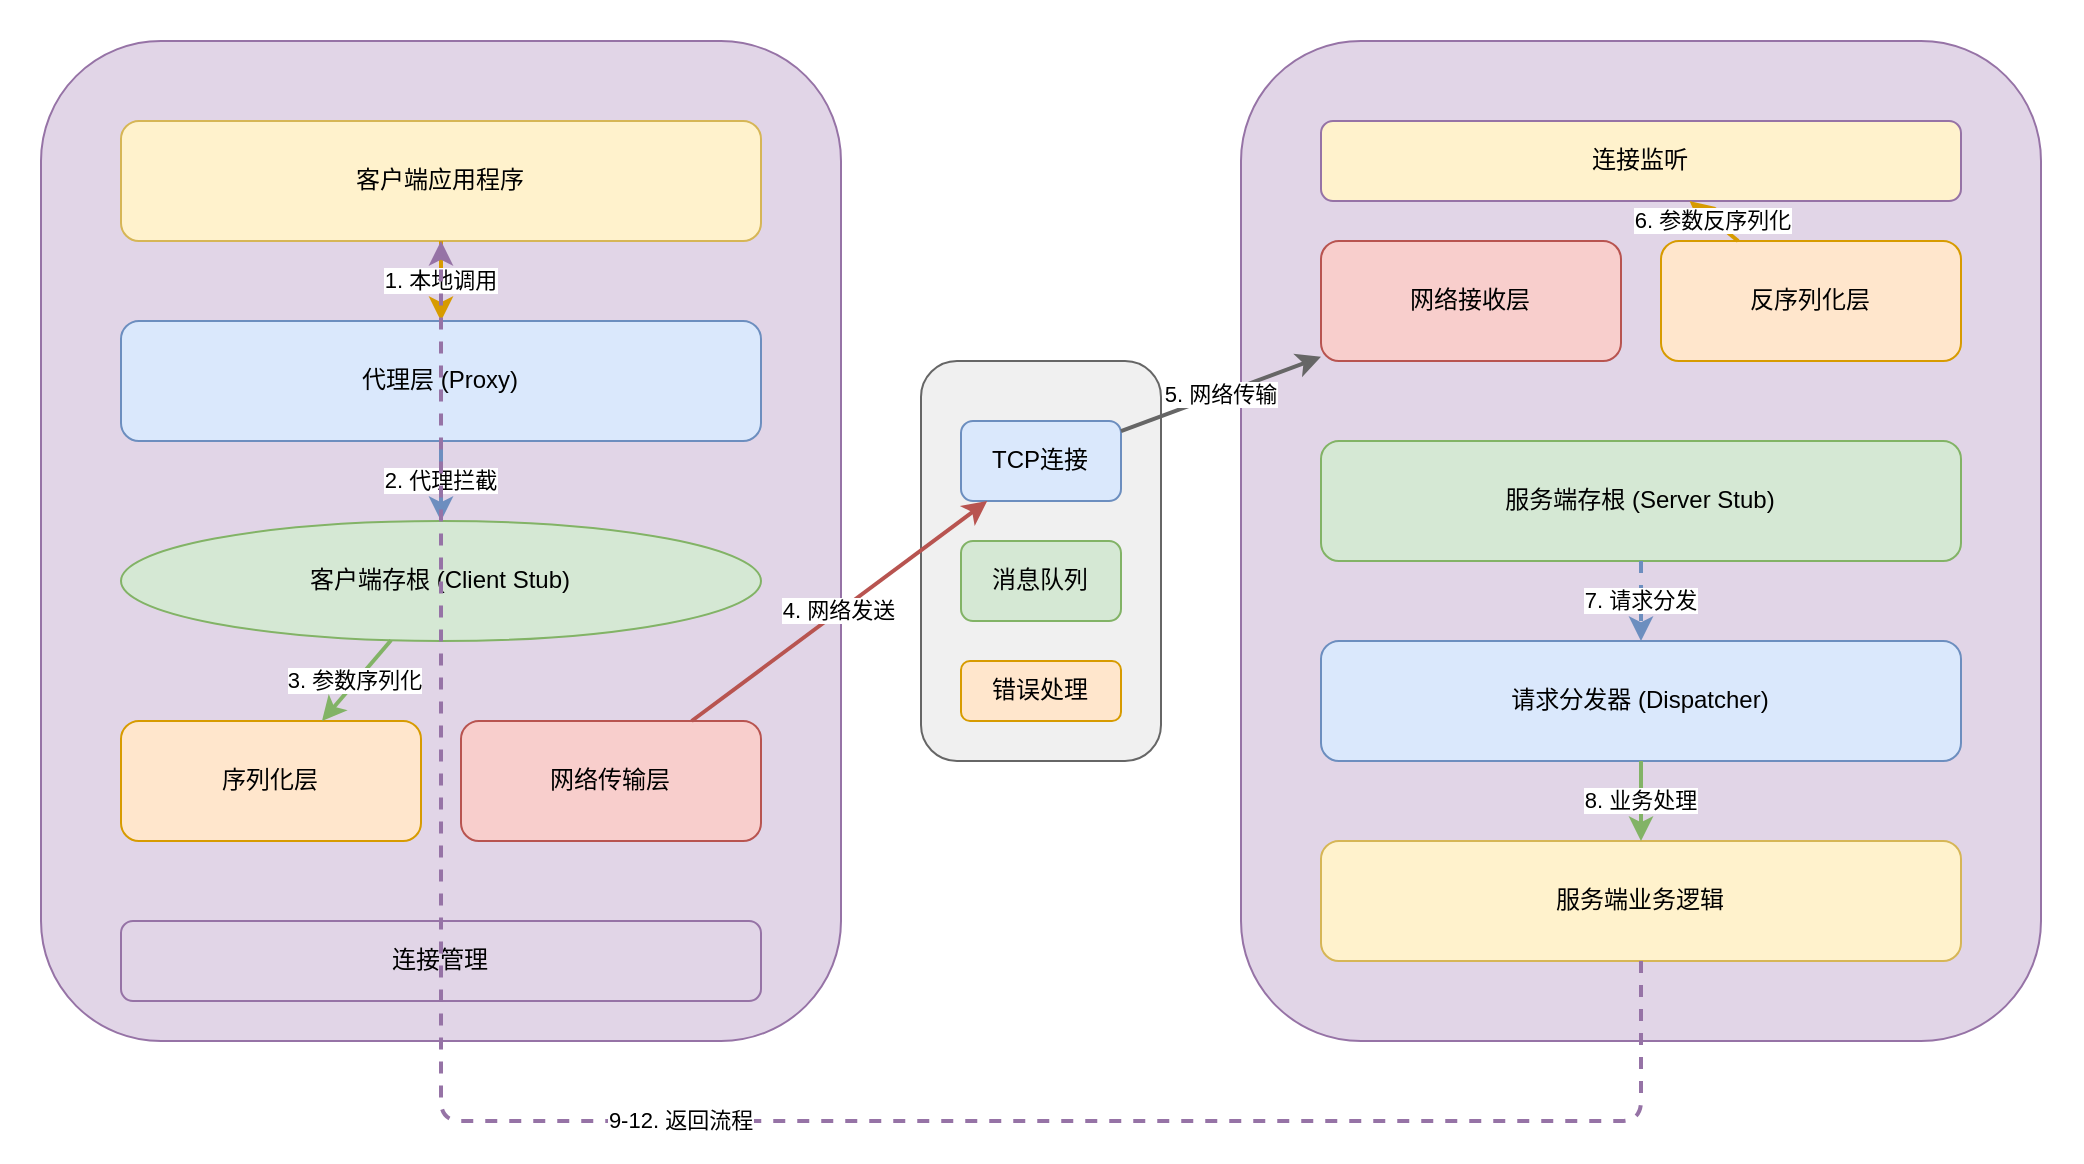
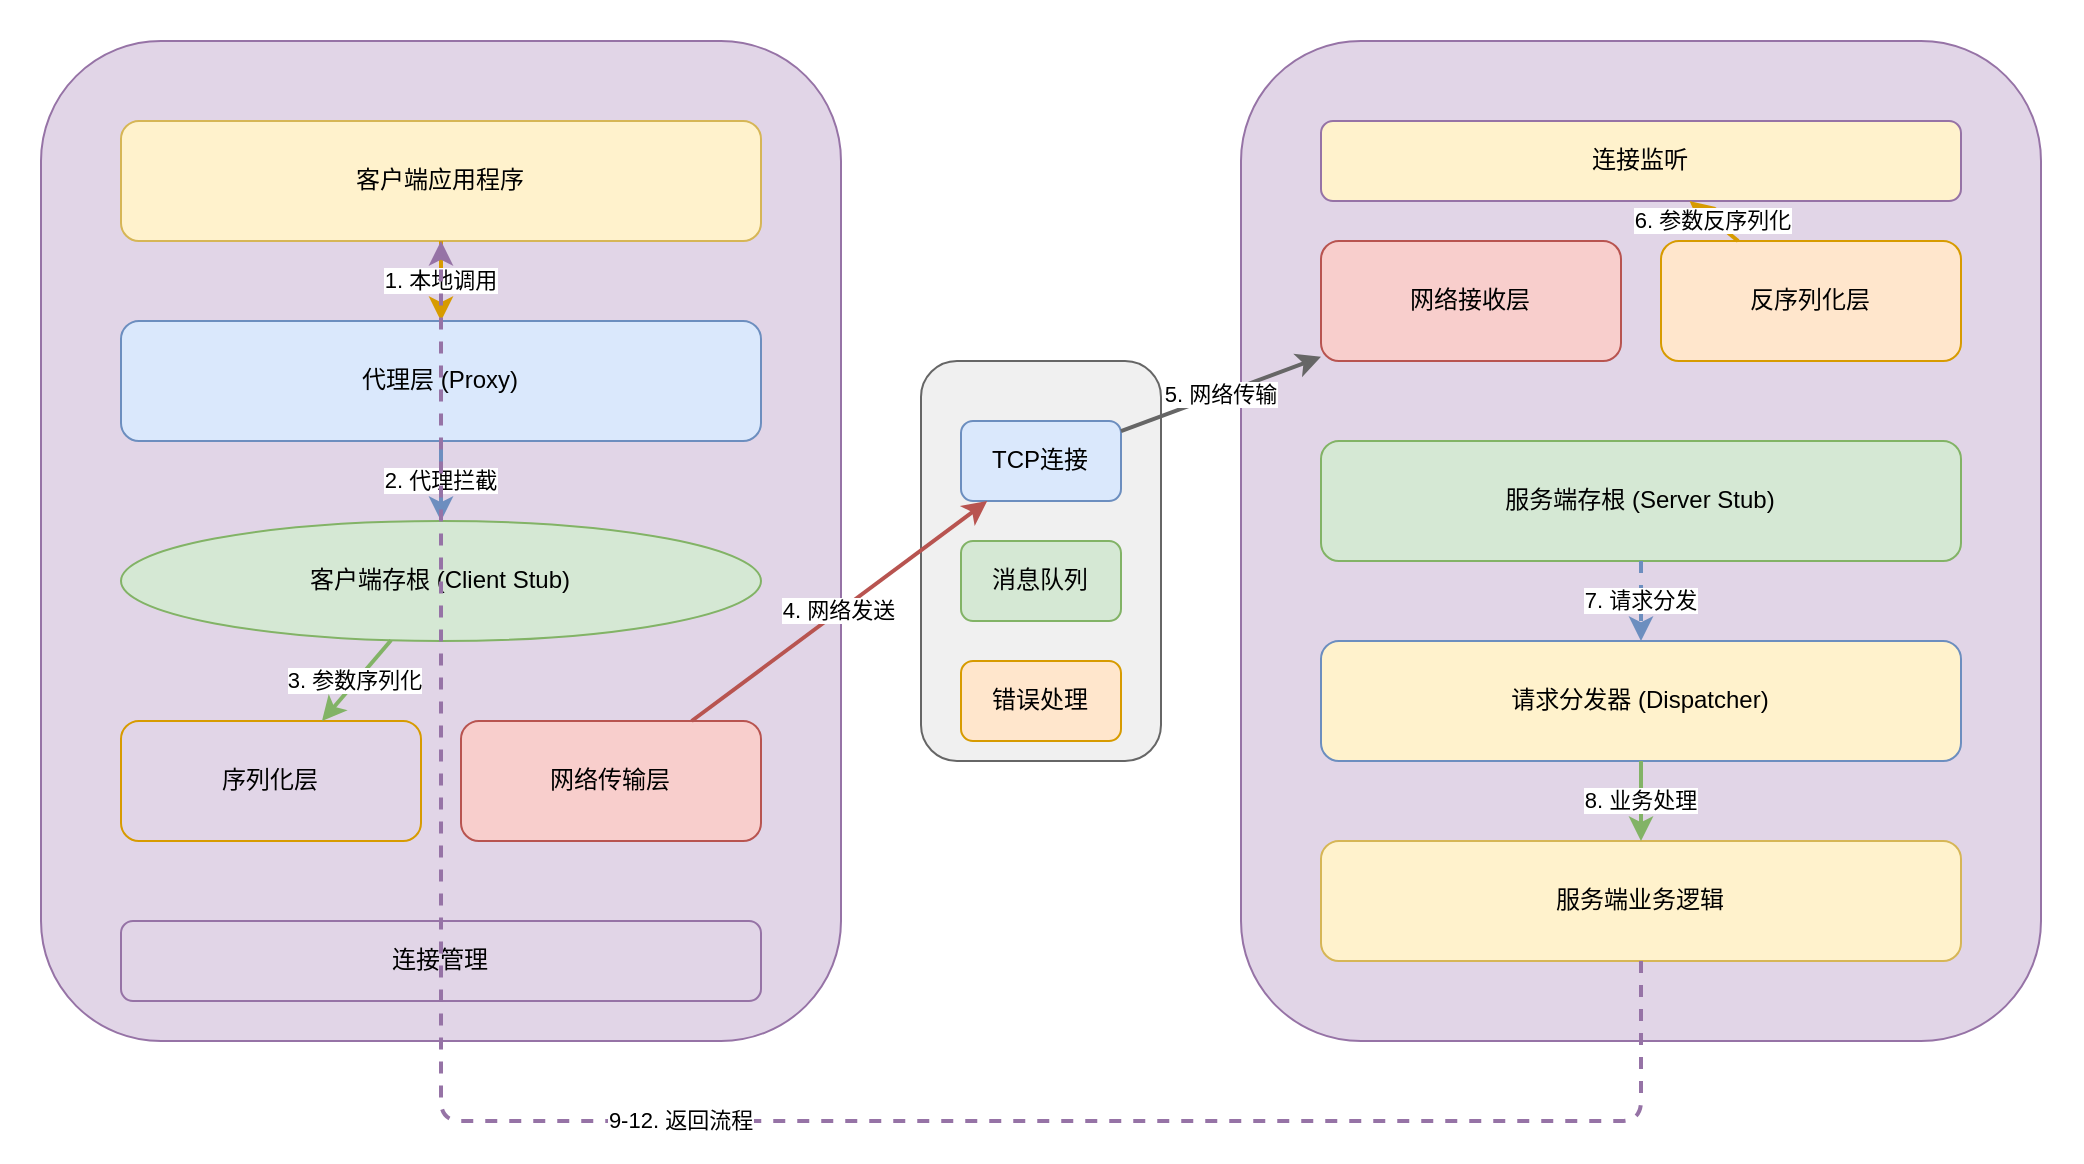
  <mxCell id="0" />
  <mxCell id="1" parent="0" />
  <mxCell id="2" value="客户端侧" style="rounded=1;whiteSpace=wrap;html=1;fillColor=#e1d5e7;strokeColor=#9673a6;fontSize=14;fontStyle=1;" vertex="1" parent="1"><mxGeometry x="20" y="20" width="400" height="500" as="geometry" /></mxCell>
  <mxCell id="3" value="客户端应用程序" style="rounded=1;whiteSpace=wrap;html=1;fillColor=#fff2cc;strokeColor=#d6b656;" vertex="1" parent="1"><mxGeometry x="60" y="60" width="320" height="60" as="geometry" /></mxCell>
  <mxCell id="4" value="代理层 (Proxy)" style="rounded=1;whiteSpace=wrap;html=1;fillColor=#dae8fc;strokeColor=#6c8ebf;" vertex="1" parent="1"><mxGeometry x="60" y="160" width="320" height="60" as="geometry" /></mxCell>
  <mxCell id="5" value="客户端存根 (Client Stub)" style="ellipse;whiteSpace=wrap;html=1;fillColor=#d5e8d4;strokeColor=#82b366;" vertex="1" parent="1"><mxGeometry x="60" y="260" width="320" height="60" as="geometry" /></mxCell>
- <mxCell id="6" value="序列化层" style="rounded=1;whiteSpace=wrap;html=1;fillColor=#ffe6cc;strokeColor=#d79b00;" vertex="1" parent="1"><mxGeometry x="60" y="360" width="150" height="60" as="geometry" /></mxCell>
+ <mxCell id="6" value="序列化层" style="rounded=1;whiteSpace=wrap;html=1;fillColor=#e1d5e7;strokeColor=#d79b00;" vertex="1" parent="1"><mxGeometry x="60" y="360" width="150" height="60" as="geometry" /></mxCell>
  <mxCell id="7" value="网络传输层" style="rounded=1;whiteSpace=wrap;html=1;fillColor=#f8cecc;strokeColor=#b85450;" vertex="1" parent="1"><mxGeometry x="230" y="360" width="150" height="60" as="geometry" /></mxCell>
  <mxCell id="8" value="连接管理" style="rounded=1;whiteSpace=wrap;html=1;fillColor=#e1d5e7;strokeColor=#9673a6;" vertex="1" parent="1"><mxGeometry x="60" y="460" width="320" height="40" as="geometry" /></mxCell>
  <mxCell id="9" value="网络传输" style="rounded=1;whiteSpace=wrap;html=1;fillColor=#f0f0f0;strokeColor=#666666;fontSize=14;fontStyle=1;" vertex="1" parent="1"><mxGeometry x="460" y="180" width="120" height="200" as="geometry" /></mxCell>
  <mxCell id="10" value="TCP连接" style="rounded=1;whiteSpace=wrap;html=1;fillColor=#dae8fc;strokeColor=#6c8ebf;" vertex="1" parent="1"><mxGeometry x="480" y="210" width="80" height="40" as="geometry" /></mxCell>
  <mxCell id="11" value="消息队列" style="rounded=1;whiteSpace=wrap;html=1;fillColor=#d5e8d4;strokeColor=#82b366;" vertex="1" parent="1"><mxGeometry x="480" y="270" width="80" height="40" as="geometry" /></mxCell>
- <mxCell id="12" value="错误处理" style="rounded=1;whiteSpace=wrap;html=1;fillColor=#ffe6cc;strokeColor=#d79b00;" vertex="1" parent="1"><mxGeometry x="480" y="330" width="80" height="30" as="geometry" /></mxCell>
+ <mxCell id="12" value="错误处理" style="rounded=1;whiteSpace=wrap;html=1;fillColor=#ffe6cc;strokeColor=#d79b00;" vertex="1" parent="1"><mxGeometry x="480" y="330" width="80" height="40" as="geometry" /></mxCell>
  <mxCell id="13" value="服务端侧" style="rounded=1;whiteSpace=wrap;html=1;fillColor=#e1d5e7;strokeColor=#9673a6;fontSize=14;fontStyle=1;" vertex="1" parent="1"><mxGeometry x="620" y="20" width="400" height="500" as="geometry" /></mxCell>
  <mxCell id="14" value="连接监听" style="rounded=1;whiteSpace=wrap;html=1;fillColor=#fff2cc;strokeColor=#9673a6;" vertex="1" parent="1"><mxGeometry x="660" y="60" width="320" height="40" as="geometry" /></mxCell>
  <mxCell id="15" value="网络接收层" style="rounded=1;whiteSpace=wrap;html=1;fillColor=#f8cecc;strokeColor=#b85450;" vertex="1" parent="1"><mxGeometry x="660" y="120" width="150" height="60" as="geometry" /></mxCell>
  <mxCell id="16" value="反序列化层" style="rounded=1;whiteSpace=wrap;html=1;fillColor=#ffe6cc;strokeColor=#d79b00;" vertex="1" parent="1"><mxGeometry x="830" y="120" width="150" height="60" as="geometry" /></mxCell>
  <mxCell id="17" value="服务端存根 (Server Stub)" style="rounded=1;whiteSpace=wrap;html=1;fillColor=#d5e8d4;strokeColor=#82b366;" vertex="1" parent="1"><mxGeometry x="660" y="220" width="320" height="60" as="geometry" /></mxCell>
- <mxCell id="18" value="请求分发器 (Dispatcher)" style="rounded=1;whiteSpace=wrap;html=1;fillColor=#dae8fc;strokeColor=#6c8ebf;" vertex="1" parent="1"><mxGeometry x="660" y="320" width="320" height="60" as="geometry" /></mxCell>
+ <mxCell id="18" value="请求分发器 (Dispatcher)" style="rounded=1;whiteSpace=wrap;html=1;fillColor=#fff2cc;strokeColor=#6c8ebf;" vertex="1" parent="1"><mxGeometry x="660" y="320" width="320" height="60" as="geometry" /></mxCell>
  <mxCell id="19" value="服务端业务逻辑" style="rounded=1;whiteSpace=wrap;html=1;fillColor=#fff2cc;strokeColor=#d6b656;" vertex="1" parent="1"><mxGeometry x="660" y="420" width="320" height="60" as="geometry" /></mxCell>
  <mxCell id="20" value="1. 本地调用" style="endArrow=classic;html=1;strokeColor=#d79b00;strokeWidth=2;" edge="1" parent="1" source="3" target="4"><mxGeometry width="50" height="50" relative="1" as="geometry"><mxPoint x="340" y="280" as="sourcePoint" /><mxPoint x="390" y="230" as="targetPoint" /></mxGeometry></mxCell>
  <mxCell id="21" value="2. 代理拦截" style="endArrow=classic;html=1;strokeColor=#6c8ebf;strokeWidth=2;" edge="1" parent="1" source="4" target="5"><mxGeometry width="50" height="50" relative="1" as="geometry"><mxPoint x="340" y="280" as="sourcePoint" /><mxPoint x="390" y="230" as="targetPoint" /></mxGeometry></mxCell>
  <mxCell id="22" value="3. 参数序列化" style="endArrow=classic;html=1;strokeColor=#82b366;strokeWidth=2;" edge="1" parent="1" source="5" target="6"><mxGeometry width="50" height="50" relative="1" as="geometry"><mxPoint x="340" y="280" as="sourcePoint" /><mxPoint x="390" y="230" as="targetPoint" /></mxGeometry></mxCell>
  <mxCell id="23" value="4. 网络发送" style="endArrow=classic;html=1;strokeColor=#b85450;strokeWidth=2;" edge="1" parent="1" source="7" target="10"><mxGeometry width="50" height="50" relative="1" as="geometry"><mxPoint x="340" y="280" as="sourcePoint" /><mxPoint x="390" y="230" as="targetPoint" /></mxGeometry></mxCell>
  <mxCell id="24" value="5. 网络传输" style="endArrow=classic;html=1;strokeColor=#666666;strokeWidth=2;" edge="1" parent="1" source="10" target="15"><mxGeometry width="50" height="50" relative="1" as="geometry"><mxPoint x="340" y="280" as="sourcePoint" /><mxPoint x="390" y="230" as="targetPoint" /></mxGeometry></mxCell>
  <mxCell id="25" value="6. 参数反序列化" style="endArrow=classic;html=1;strokeColor=#d79b00;strokeWidth=2;" edge="1" parent="1" source="16" target="14"><mxGeometry width="50" height="50" relative="1" as="geometry"><mxPoint x="340" y="280" as="sourcePoint" /><mxPoint x="390" y="230" as="targetPoint" /></mxGeometry></mxCell>
  <mxCell id="26" value="7. 请求分发" style="endArrow=classic;html=1;strokeColor=#6c8ebf;strokeWidth=2;dashed=1;" edge="1" parent="1" source="17" target="18"><mxGeometry width="50" height="50" relative="1" as="geometry"><mxPoint x="340" y="280" as="sourcePoint" /><mxPoint x="390" y="230" as="targetPoint" /></mxGeometry></mxCell>
  <mxCell id="27" value="8. 业务处理" style="endArrow=classic;html=1;strokeColor=#82b366;strokeWidth=2;" edge="1" parent="1" source="18" target="19"><mxGeometry width="50" height="50" relative="1" as="geometry"><mxPoint x="340" y="280" as="sourcePoint" /><mxPoint x="390" y="230" as="targetPoint" /></mxGeometry></mxCell>
  <mxCell id="28" value="9-12. 返回流程" style="endArrow=classic;html=1;strokeColor=#9673a6;strokeWidth=2;dashed=1;" edge="1" parent="1" source="19" target="3"><mxGeometry width="50" height="50" relative="1" as="geometry"><mxPoint x="340" y="280" as="sourcePoint" /><mxPoint x="390" y="230" as="targetPoint" /><Array as="points"><mxPoint x="820" y="560" /><mxPoint x="220" y="560" /></Array></mxGeometry></mxCell>
